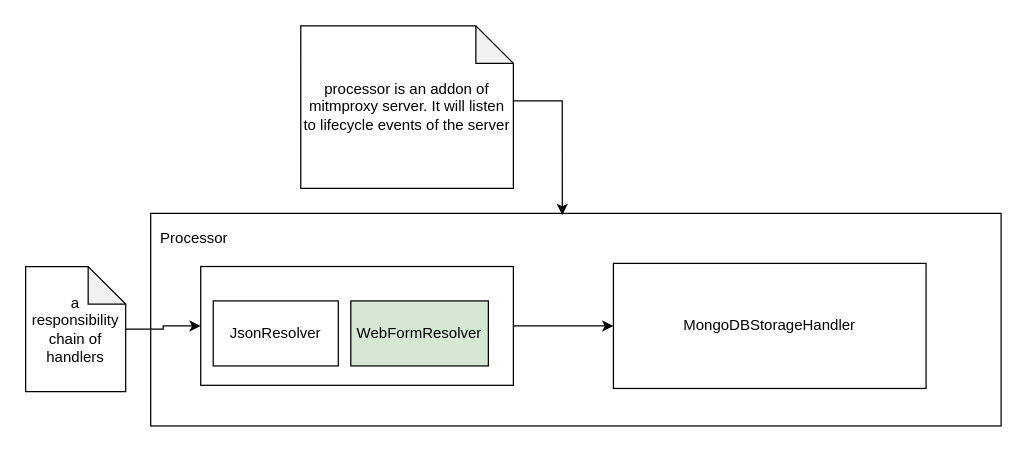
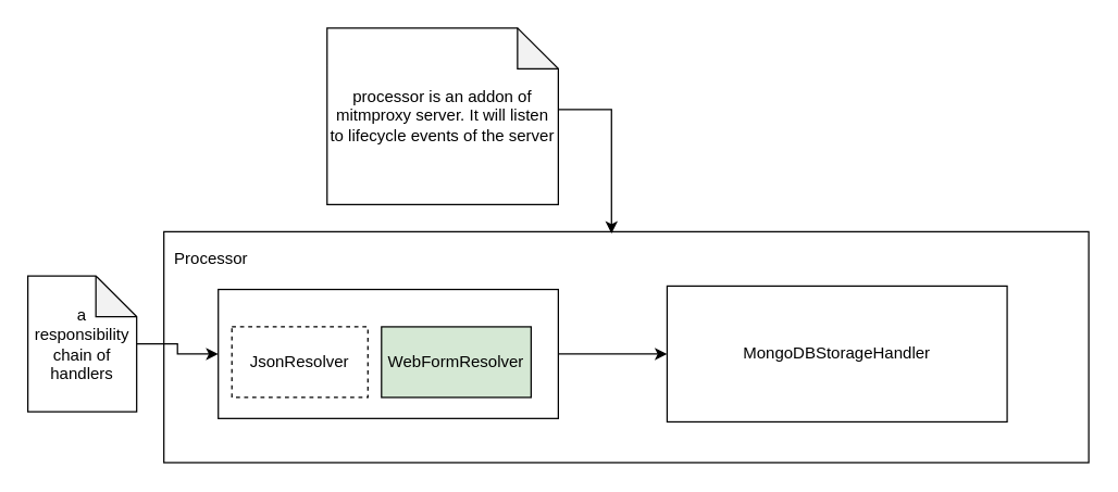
  <mxCell id="0" />
  <mxCell id="1" parent="0" />
  <mxCell id="2" value="" style="rounded=0;whiteSpace=wrap;html=1;" vertex="1" parent="1"><mxGeometry x="120" y="170" width="680" height="170" as="geometry" /></mxCell>
  <mxCell id="3" value="Processor" style="text;html=1;strokeColor=none;fillColor=none;align=center;verticalAlign=middle;whiteSpace=wrap;rounded=0;" vertex="1" parent="1"><mxGeometry x="110" y="160" width="90" height="60" as="geometry" /></mxCell>
  <mxCell id="4" style="edgeStyle=orthogonalEdgeStyle;rounded=0;orthogonalLoop=1;jettySize=auto;html=1;entryX=0;entryY=0.5;entryDx=0;entryDy=0;" edge="1" parent="1" source="5" target="6"><mxGeometry relative="1" as="geometry" /></mxCell>
  <mxCell id="5" value="" style="rounded=0;whiteSpace=wrap;html=1;" vertex="1" parent="1"><mxGeometry x="160" y="212.5" width="250" height="95" as="geometry" /></mxCell>
  <mxCell id="6" value="" style="rounded=0;whiteSpace=wrap;html=1;" vertex="1" parent="1"><mxGeometry x="490" y="210" width="250" height="100" as="geometry" /></mxCell>
  <mxCell id="7" value="MongoDBStorageHandler" style="text;html=1;strokeColor=none;fillColor=none;align=center;verticalAlign=middle;whiteSpace=wrap;rounded=0;" vertex="1" parent="1"><mxGeometry x="595" y="250" width="40" height="20" as="geometry" /></mxCell>
- <mxCell id="8" value="JsonResolver" style="rounded=0;whiteSpace=wrap;html=1;" vertex="1" parent="1"><mxGeometry x="170" y="240" width="100" height="52" as="geometry" /></mxCell>
+ <mxCell id="8" value="JsonResolver" style="rounded=0;whiteSpace=wrap;html=1;dashed=1;" vertex="1" parent="1"><mxGeometry x="170" y="240" width="100" height="52" as="geometry" /></mxCell>
  <mxCell id="9" value="WebFormResolver" style="rounded=0;whiteSpace=wrap;html=1;fillColor=#d5e8d4;" vertex="1" parent="1"><mxGeometry x="280" y="240" width="110" height="52" as="geometry" /></mxCell>
  <mxCell id="10" style="edgeStyle=orthogonalEdgeStyle;rounded=0;orthogonalLoop=1;jettySize=auto;html=1;entryX=0;entryY=0.5;entryDx=0;entryDy=0;" edge="1" parent="1" source="11" target="5"><mxGeometry relative="1" as="geometry" /></mxCell>
- <mxCell id="11" value="a responsibility chain of handlers" style="shape=note;whiteSpace=wrap;html=1;backgroundOutline=1;darkOpacity=0.05;" vertex="1" parent="1"><mxGeometry x="20" y="212.5" width="80" height="100" as="geometry" /></mxCell>
+ <mxCell id="11" value="a responsibility chain of handlers" style="shape=note;whiteSpace=wrap;html=1;backgroundOutline=1;darkOpacity=0.05;" vertex="1" parent="1"><mxGeometry x="20" y="202.5" width="80" height="100" as="geometry" /></mxCell>
  <mxCell id="12" style="edgeStyle=orthogonalEdgeStyle;rounded=0;orthogonalLoop=1;jettySize=auto;html=1;entryX=0.484;entryY=0.008;entryDx=0;entryDy=0;entryPerimeter=0;" edge="1" parent="1" source="13" target="2"><mxGeometry relative="1" as="geometry"><mxPoint x="450" y="85" as="targetPoint" /><Array as="points"><mxPoint x="449" y="80" /></Array></mxGeometry></mxCell>
  <mxCell id="13" value="processor is an addon of mitmproxy server. It will listen to lifecycle events of the server" style="shape=note;whiteSpace=wrap;html=1;backgroundOutline=1;darkOpacity=0.05;" vertex="1" parent="1"><mxGeometry x="240" y="20" width="170" height="130" as="geometry" /></mxCell>
